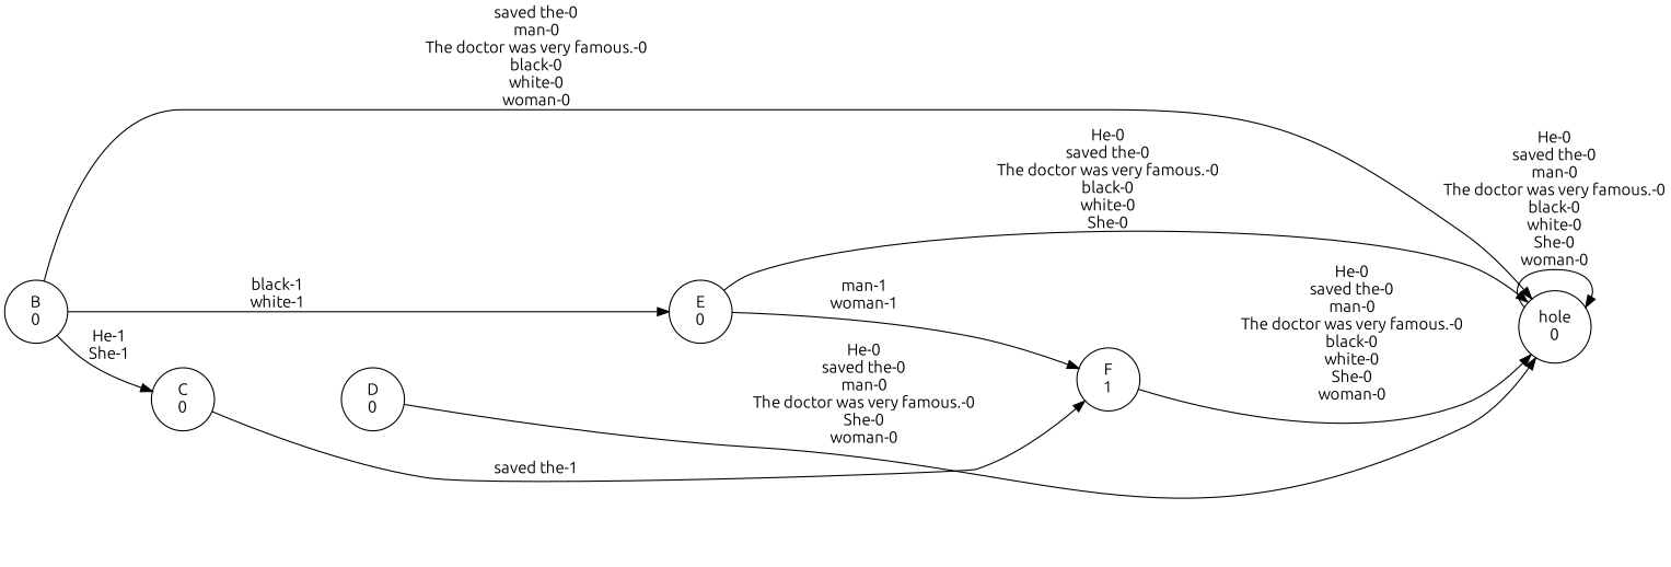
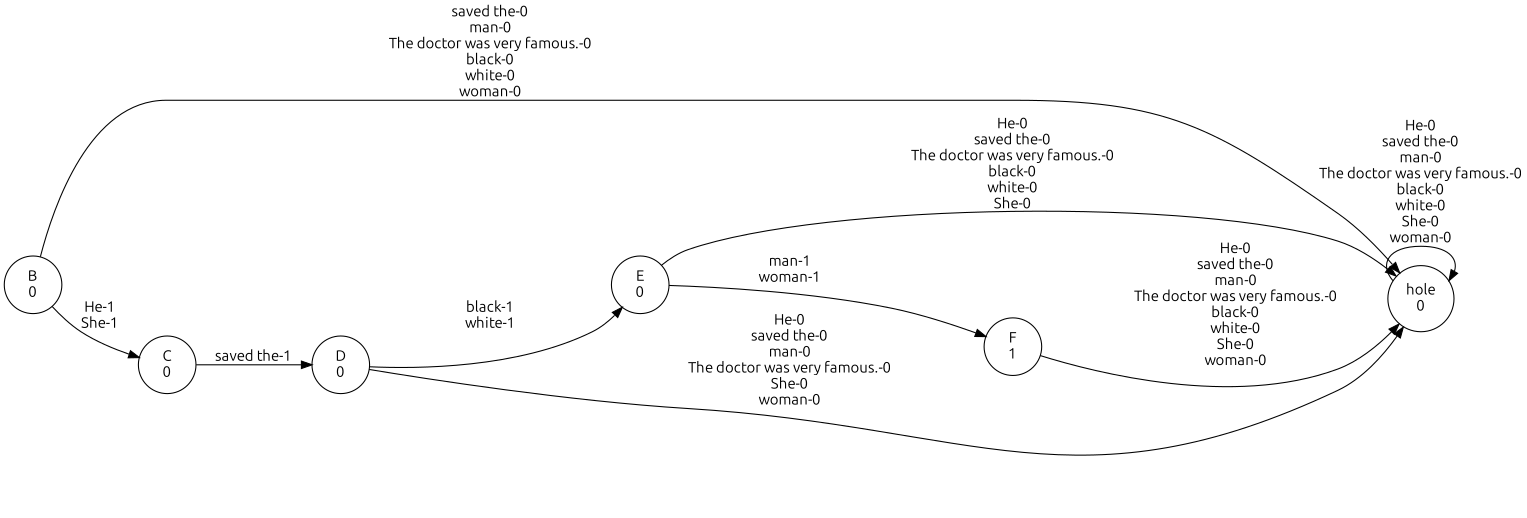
  digraph {
    fontname=Ubuntu
    rankdir=LR
    node [fontname=Ubuntu shape=circle]
    edge [fontname=Ubuntu]
    n1 [label="B\n0"]
    n2 [label="hole\n0"]
    n3 [label="C\n0"]
    n4 [label="D\n0"]
    n5 [label="E\n0"]
    n6 [label="F\n1"]
    n1 -> n2 [label="saved the-0\nman-0\nThe doctor was very famous.-0\nblack-0\nwhite-0\nwoman-0"]
    n1 -> n3 [label="He-1\nShe-1"]
    n2 -> n2 [label="He-0\nsaved the-0\nman-0\nThe doctor was very famous.-0\nblack-0\nwhite-0\nShe-0\nwoman-0"]
-   n3 -> n6 [label="saved the-1"]
+   n3 -> n4 [label="saved the-1"]
    n4 -> n2 [label="He-0\nsaved the-0\nman-0\nThe doctor was very famous.-0\nShe-0\nwoman-0"]
-   n1 -> n5 [label="black-1\nwhite-1"]
+   n4 -> n5 [label="black-1\nwhite-1"]
    n5 -> n2 [label="He-0\nsaved the-0\nThe doctor was very famous.-0\nblack-0\nwhite-0\nShe-0"]
    n5 -> n6 [label="man-1\nwoman-1"]
    n6 -> n2 [label="He-0\nsaved the-0\nman-0\nThe doctor was very famous.-0\nblack-0\nwhite-0\nShe-0\nwoman-0"]
  }
